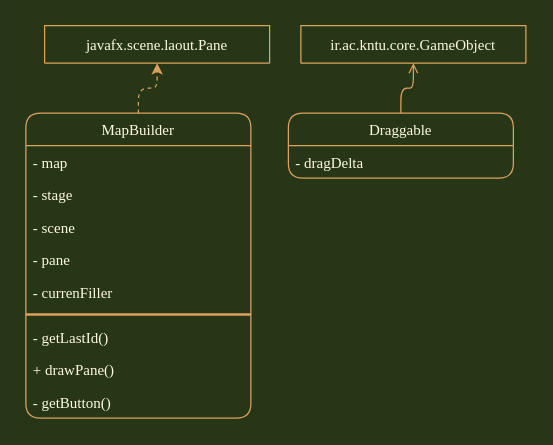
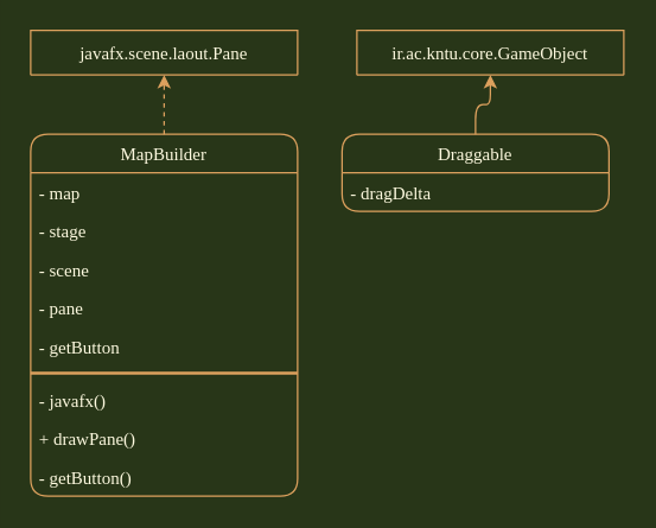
  <mxCell id="0" />
  <mxCell id="1" parent="0" />
  <mxCell id="2" style="edgeStyle=orthogonalEdgeStyle;orthogonalLoop=1;jettySize=auto;html=1;entryX=0.5;entryY=1;entryDx=0;entryDy=0;strokeColor=#DDA15E;fontColor=#FEFAE0;labelBackgroundColor=#283618;dashed=1;" parent="1" source="3" target="13" edge="1"><mxGeometry relative="1" as="geometry" /></mxCell>
  <mxCell id="3" value="MapBuilder" style="swimlane;fontStyle=0;childLayout=stackLayout;horizontal=1;startSize=26;fillColor=none;horizontalStack=0;resizeParent=1;resizeParentMax=0;resizeLast=0;collapsible=1;marginBottom=0;strokeColor=#DDA15E;fontColor=#FEFAE0;fontFamily=Lucida Console;align=center;rounded=1;" parent="1" vertex="1"><mxGeometry x="20" y="90" width="180" height="244" as="geometry" /></mxCell>
  <mxCell id="4" value="- map" style="text;strokeColor=none;fillColor=none;align=left;verticalAlign=top;spacingLeft=4;spacingRight=4;overflow=hidden;rotatable=0;points=[[0,0.5],[1,0.5]];portConstraint=eastwest;fontColor=#FEFAE0;fontFamily=Lucida Console;rounded=1;" parent="3" vertex="1"><mxGeometry y="26" width="180" height="26" as="geometry" /></mxCell>
  <mxCell id="5" value="- stage" style="text;strokeColor=none;fillColor=none;align=left;verticalAlign=top;spacingLeft=4;spacingRight=4;overflow=hidden;rotatable=0;points=[[0,0.5],[1,0.5]];portConstraint=eastwest;fontColor=#FEFAE0;fontFamily=Lucida Console;rounded=1;" parent="3" vertex="1"><mxGeometry y="52" width="180" height="26" as="geometry" /></mxCell>
  <mxCell id="6" value="- scene" style="text;strokeColor=none;fillColor=none;align=left;verticalAlign=top;spacingLeft=4;spacingRight=4;overflow=hidden;rotatable=0;points=[[0,0.5],[1,0.5]];portConstraint=eastwest;fontColor=#FEFAE0;fontFamily=Lucida Console;rounded=1;" parent="3" vertex="1"><mxGeometry y="78" width="180" height="26" as="geometry" /></mxCell>
  <mxCell id="7" value="- pane" style="text;strokeColor=none;fillColor=none;align=left;verticalAlign=top;spacingLeft=4;spacingRight=4;overflow=hidden;rotatable=0;points=[[0,0.5],[1,0.5]];portConstraint=eastwest;fontColor=#FEFAE0;fontFamily=Lucida Console;rounded=1;" parent="3" vertex="1"><mxGeometry y="104" width="180" height="26" as="geometry" /></mxCell>
- <mxCell id="8" value="- currenFiller" style="text;strokeColor=none;fillColor=none;align=left;verticalAlign=top;spacingLeft=4;spacingRight=4;overflow=hidden;rotatable=0;points=[[0,0.5],[1,0.5]];portConstraint=eastwest;fontColor=#FEFAE0;fontFamily=Lucida Console;rounded=1;" parent="3" vertex="1"><mxGeometry y="130" width="180" height="26" as="geometry" /></mxCell>
+ <mxCell id="8" value="- getButton" style="text;strokeColor=none;fillColor=none;align=left;verticalAlign=top;spacingLeft=4;spacingRight=4;overflow=hidden;rotatable=0;points=[[0,0.5],[1,0.5]];portConstraint=eastwest;fontColor=#FEFAE0;fontFamily=Lucida Console;rounded=1;" parent="3" vertex="1"><mxGeometry y="130" width="180" height="26" as="geometry" /></mxCell>
  <mxCell id="9" value="" style="line;strokeWidth=2;html=1;shadow=0;glass=0;sketch=0;fontFamily=Comic Sans MS;fontColor=#FEFAE0;fillColor=none;align=center;strokeColor=#DDA15E;rounded=1;labelBackgroundColor=#283618;" parent="3" vertex="1"><mxGeometry y="156" width="180" height="10" as="geometry" /></mxCell>
- <mxCell id="10" value="- getLastId()" style="text;strokeColor=none;fillColor=none;align=left;verticalAlign=top;spacingLeft=4;spacingRight=4;overflow=hidden;rotatable=0;points=[[0,0.5],[1,0.5]];portConstraint=eastwest;fontColor=#FEFAE0;fontFamily=Lucida Console;rounded=1;" parent="3" vertex="1"><mxGeometry y="166" width="180" height="26" as="geometry" /></mxCell>
+ <mxCell id="10" value="- javafx()" style="text;strokeColor=none;fillColor=none;align=left;verticalAlign=top;spacingLeft=4;spacingRight=4;overflow=hidden;rotatable=0;points=[[0,0.5],[1,0.5]];portConstraint=eastwest;fontColor=#FEFAE0;fontFamily=Lucida Console;rounded=1;" parent="3" vertex="1"><mxGeometry y="166" width="180" height="26" as="geometry" /></mxCell>
  <mxCell id="11" value="+ drawPane()" style="text;strokeColor=none;fillColor=none;align=left;verticalAlign=top;spacingLeft=4;spacingRight=4;overflow=hidden;rotatable=0;points=[[0,0.5],[1,0.5]];portConstraint=eastwest;fontColor=#FEFAE0;fontFamily=Lucida Console;rounded=1;" parent="3" vertex="1"><mxGeometry y="192" width="180" height="26" as="geometry" /></mxCell>
  <mxCell id="12" value="- getButton()" style="text;strokeColor=none;fillColor=none;align=left;verticalAlign=top;spacingLeft=4;spacingRight=4;overflow=hidden;rotatable=0;points=[[0,0.5],[1,0.5]];portConstraint=eastwest;fontColor=#FEFAE0;fontFamily=Lucida Console;rounded=1;" parent="3" vertex="1"><mxGeometry y="218" width="180" height="26" as="geometry" /></mxCell>
- <mxCell id="13" value="javafx.scene.laout.Pane" style="swimlane;fontStyle=0;childLayout=stackLayout;horizontal=1;startSize=30;fillColor=none;horizontalStack=0;resizeParent=1;resizeParentMax=0;resizeLast=0;collapsible=1;marginBottom=0;strokeColor=#DDA15E;fontColor=#FEFAE0;fontFamily=Lucida Console;align=center;arcSize=0;rounded=1;" parent="1" vertex="1"><mxGeometry x="35" y="20" width="180" height="30" as="geometry" /></mxCell>
- <mxCell id="14" style="edgeStyle=orthogonalEdgeStyle;orthogonalLoop=1;jettySize=auto;html=1;entryX=0.5;entryY=1;entryDx=0;entryDy=0;strokeColor=#DDA15E;fontColor=#FEFAE0;labelBackgroundColor=#283618;endArrow=open;" parent="1" source="15" target="17" edge="1"><mxGeometry relative="1" as="geometry" /></mxCell>
+ <mxCell id="13" value="javafx.scene.laout.Pane" style="swimlane;fontStyle=0;childLayout=stackLayout;horizontal=1;startSize=30;fillColor=none;horizontalStack=0;resizeParent=1;resizeParentMax=0;resizeLast=0;collapsible=1;marginBottom=0;strokeColor=#DDA15E;fontColor=#FEFAE0;fontFamily=Lucida Console;align=center;arcSize=0;rounded=1;" parent="1" vertex="1"><mxGeometry x="20" y="20" width="180" height="30" as="geometry" /></mxCell>
+ <mxCell id="14" style="edgeStyle=orthogonalEdgeStyle;orthogonalLoop=1;jettySize=auto;html=1;entryX=0.5;entryY=1;entryDx=0;entryDy=0;strokeColor=#DDA15E;fontColor=#FEFAE0;labelBackgroundColor=#283618;" parent="1" source="15" target="17" edge="1"><mxGeometry relative="1" as="geometry" /></mxCell>
  <mxCell id="15" value="Draggable" style="swimlane;fontStyle=0;childLayout=stackLayout;horizontal=1;startSize=26;fillColor=none;horizontalStack=0;resizeParent=1;resizeParentMax=0;resizeLast=0;collapsible=1;marginBottom=0;strokeColor=#DDA15E;fontColor=#FEFAE0;fontFamily=Lucida Console;align=center;rounded=1;" parent="1" vertex="1"><mxGeometry x="230" y="90" width="180" height="52" as="geometry" /></mxCell>
  <mxCell id="16" value="- dragDelta" style="text;strokeColor=none;fillColor=none;align=left;verticalAlign=top;spacingLeft=4;spacingRight=4;overflow=hidden;rotatable=0;points=[[0,0.5],[1,0.5]];portConstraint=eastwest;fontColor=#FEFAE0;fontFamily=Lucida Console;rounded=1;" parent="15" vertex="1"><mxGeometry y="26" width="180" height="26" as="geometry" /></mxCell>
  <mxCell id="17" value="ir.ac.kntu.core.GameObject" style="swimlane;fontStyle=0;childLayout=stackLayout;horizontal=1;startSize=30;fillColor=none;horizontalStack=0;resizeParent=1;resizeParentMax=0;resizeLast=0;collapsible=1;marginBottom=0;strokeColor=#DDA15E;fontColor=#FEFAE0;fontFamily=Lucida Console;align=center;arcSize=0;rounded=1;" parent="1" vertex="1"><mxGeometry x="240" y="20" width="180" height="30" as="geometry" /></mxCell>
